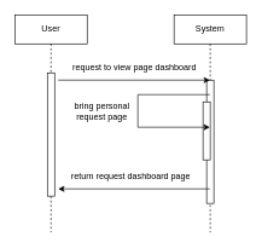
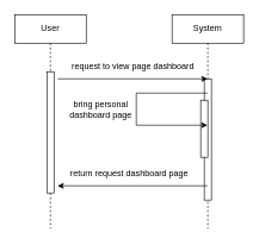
  <mxCell id="0" />
  <mxCell id="1" parent="0" />
  <mxCell id="2" value="System" style="shape=umlLifeline;perimeter=lifelinePerimeter;whiteSpace=wrap;html=1;container=0;dropTarget=0;collapsible=0;recursiveResize=0;outlineConnect=0;portConstraint=eastwest;newEdgeStyle={&quot;edgeStyle&quot;:&quot;elbowEdgeStyle&quot;,&quot;elbow&quot;:&quot;vertical&quot;,&quot;curved&quot;:0,&quot;rounded&quot;:0};" vertex="1" parent="1"><mxGeometry x="240" y="20" width="100" height="300" as="geometry" /></mxCell>
  <mxCell id="3" value="" style="html=1;points=[];perimeter=orthogonalPerimeter;outlineConnect=0;targetShapes=umlLifeline;portConstraint=eastwest;newEdgeStyle={&quot;edgeStyle&quot;:&quot;elbowEdgeStyle&quot;,&quot;elbow&quot;:&quot;vertical&quot;,&quot;curved&quot;:0,&quot;rounded&quot;:0};" vertex="1" parent="2"><mxGeometry x="45" y="90" width="10" height="170" as="geometry" /></mxCell>
  <mxCell id="4" value="" style="html=1;points=[];perimeter=orthogonalPerimeter;outlineConnect=0;targetShapes=umlLifeline;portConstraint=eastwest;newEdgeStyle={&quot;edgeStyle&quot;:&quot;elbowEdgeStyle&quot;,&quot;elbow&quot;:&quot;vertical&quot;,&quot;curved&quot;:0,&quot;rounded&quot;:0};" vertex="1" parent="2"><mxGeometry x="40" y="120" width="10" height="80" as="geometry" /></mxCell>
  <mxCell id="5" value="User" style="shape=umlLifeline;perimeter=lifelinePerimeter;whiteSpace=wrap;html=1;container=0;dropTarget=0;collapsible=0;recursiveResize=0;outlineConnect=0;portConstraint=eastwest;newEdgeStyle={&quot;edgeStyle&quot;:&quot;elbowEdgeStyle&quot;,&quot;elbow&quot;:&quot;vertical&quot;,&quot;curved&quot;:0,&quot;rounded&quot;:0};" vertex="1" parent="1"><mxGeometry x="20" y="20" width="100" height="300" as="geometry" /></mxCell>
  <mxCell id="6" value="" style="html=1;points=[];perimeter=orthogonalPerimeter;outlineConnect=0;targetShapes=umlLifeline;portConstraint=eastwest;newEdgeStyle={&quot;edgeStyle&quot;:&quot;elbowEdgeStyle&quot;,&quot;elbow&quot;:&quot;vertical&quot;,&quot;curved&quot;:0,&quot;rounded&quot;:0};" vertex="1" parent="5"><mxGeometry x="45" y="80" width="10" height="170" as="geometry" /></mxCell>
  <mxCell id="7" value="" style="endArrow=classic;html=1;rounded=0;" edge="1" parent="1" target="2"><mxGeometry width="50" height="50" relative="1" as="geometry"><mxPoint x="80" y="110" as="sourcePoint" /><mxPoint x="130" y="60" as="targetPoint" /></mxGeometry></mxCell>
  <mxCell id="8" value="request to view page dashboard" style="text;html=1;align=center;verticalAlign=middle;resizable=0;points=[];autosize=1;strokeColor=none;fillColor=none;" vertex="1" parent="1"><mxGeometry x="80" y="78" width="210" height="30" as="geometry" /></mxCell>
  <mxCell id="9" value="" style="endArrow=classic;html=1;rounded=0;edgeStyle=orthogonalEdgeStyle;" edge="1" parent="1" source="2" target="2"><mxGeometry width="50" height="50" relative="1" as="geometry"><mxPoint x="250" y="130" as="sourcePoint" /><mxPoint x="250" y="175" as="targetPoint" /><Array as="points"><mxPoint x="190" y="130" /><mxPoint x="190" y="175" /></Array></mxGeometry></mxCell>
- <mxCell id="10" value="bring personal&lt;div&gt;request page&lt;/div&gt;" style="text;html=1;align=center;verticalAlign=middle;resizable=0;points=[];autosize=1;strokeColor=none;fillColor=none;" vertex="1" parent="1"><mxGeometry x="85" y="133" width="110" height="40" as="geometry" /></mxCell>
+ <mxCell id="10" value="bring personal&lt;div&gt;dashboard page&lt;/div&gt;" style="text;html=1;align=center;verticalAlign=middle;resizable=0;points=[];autosize=1;strokeColor=none;fillColor=none;" vertex="1" parent="1"><mxGeometry x="85" y="133" width="110" height="40" as="geometry" /></mxCell>
  <mxCell id="11" value="" style="endArrow=classic;html=1;rounded=0;" edge="1" parent="1" source="2"><mxGeometry width="50" height="50" relative="1" as="geometry"><mxPoint x="250.5" y="260" as="sourcePoint" /><mxPoint x="80" y="260" as="targetPoint" /></mxGeometry></mxCell>
  <mxCell id="12" value="return request dashboard page" style="text;html=1;align=center;verticalAlign=middle;resizable=0;points=[];autosize=1;strokeColor=none;fillColor=none;" vertex="1" parent="1"><mxGeometry x="85" y="228" width="190" height="30" as="geometry" /></mxCell>
